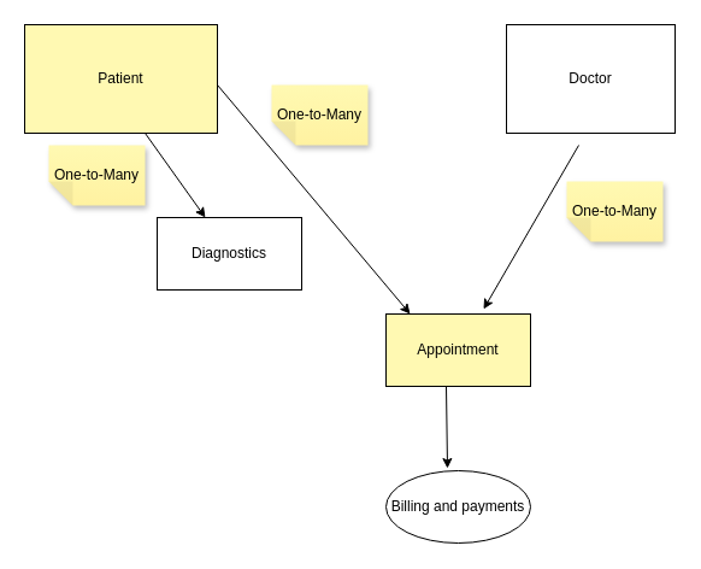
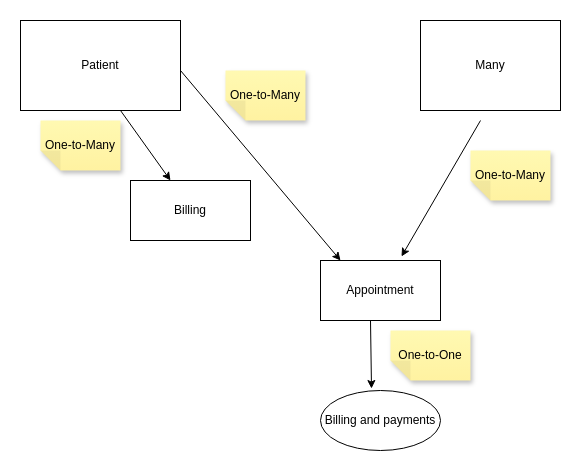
  <mxCell id="0" />
  <mxCell id="1" parent="0" />
- <mxCell id="2" value="Patient" style="rounded=0;whiteSpace=wrap;html=1;movable=1;resizable=1;rotatable=1;deletable=1;editable=1;locked=0;connectable=1;fillColor=#fff9b2;" parent="1" vertex="1"><mxGeometry x="20" y="20" width="160" height="90" as="geometry" /></mxCell>
- <mxCell id="3" value="Doctor" style="rounded=0;whiteSpace=wrap;html=1;" parent="1" vertex="1"><mxGeometry x="420" y="20" width="140" height="90" as="geometry" /></mxCell>
- <mxCell id="4" value="Appointment" style="rounded=0;whiteSpace=wrap;html=1;fillColor=#fff9b2;" parent="1" vertex="1"><mxGeometry x="320" y="260" width="120" height="60" as="geometry" /></mxCell>
- <mxCell id="5" value="Diagnostics" style="rounded=0;whiteSpace=wrap;html=1;" parent="1" vertex="1"><mxGeometry x="130" y="180" width="120" height="60" as="geometry" /></mxCell>
+ <mxCell id="2" value="Patient" style="rounded=0;whiteSpace=wrap;html=1;movable=1;resizable=1;rotatable=1;deletable=1;editable=1;locked=0;connectable=1;" parent="1" vertex="1"><mxGeometry x="20" y="20" width="160" height="90" as="geometry" /></mxCell>
+ <mxCell id="3" value="Many" style="rounded=0;whiteSpace=wrap;html=1;" parent="1" vertex="1"><mxGeometry x="420" y="20" width="140" height="90" as="geometry" /></mxCell>
+ <mxCell id="4" value="Appointment" style="rounded=0;whiteSpace=wrap;html=1;" parent="1" vertex="1"><mxGeometry x="320" y="260" width="120" height="60" as="geometry" /></mxCell>
+ <mxCell id="5" value="Billing" style="rounded=0;whiteSpace=wrap;html=1;" parent="1" vertex="1"><mxGeometry x="130" y="180" width="120" height="60" as="geometry" /></mxCell>
  <mxCell id="6" value="Billing and payments" style="ellipse;whiteSpace=wrap;html=1;" parent="1" vertex="1"><mxGeometry x="320" y="390" width="120" height="60" as="geometry" /></mxCell>
  <mxCell id="7" value="" style="endArrow=classic;html=1;rounded=0;" parent="1" edge="1"><mxGeometry width="50" height="50" relative="1" as="geometry"><mxPoint x="120" y="110" as="sourcePoint" /><mxPoint x="170" y="180" as="targetPoint" /><Array as="points"><mxPoint x="120" y="110" /></Array></mxGeometry></mxCell>
  <mxCell id="8" value="" style="endArrow=classic;html=1;rounded=0;entryX=0.675;entryY=-0.067;entryDx=0;entryDy=0;entryPerimeter=0;" parent="1" target="4" edge="1"><mxGeometry width="50" height="50" relative="1" as="geometry"><mxPoint x="480" y="120" as="sourcePoint" /><mxPoint x="440" y="200" as="targetPoint" /><Array as="points"><mxPoint x="480" y="120" /></Array></mxGeometry></mxCell>
  <mxCell id="9" value="" style="endArrow=classic;html=1;rounded=0;entryX=0.167;entryY=0;entryDx=0;entryDy=0;entryPerimeter=0;" parent="1" target="4" edge="1"><mxGeometry width="50" height="50" relative="1" as="geometry"><mxPoint x="180" y="70" as="sourcePoint" /><mxPoint x="230" y="140" as="targetPoint" /><Array as="points"><mxPoint x="180" y="70" /></Array></mxGeometry></mxCell>
  <mxCell id="10" value="" style="endArrow=classic;html=1;rounded=0;entryX=0.425;entryY=-0.033;entryDx=0;entryDy=0;entryPerimeter=0;" parent="1" target="6" edge="1"><mxGeometry width="50" height="50" relative="1" as="geometry"><mxPoint x="370" y="320" as="sourcePoint" /><mxPoint x="420" y="390" as="targetPoint" /><Array as="points"><mxPoint x="370" y="320" /></Array></mxGeometry></mxCell>
  <mxCell id="11" value="One-to-Many" style="shape=note;whiteSpace=wrap;html=1;backgroundOutline=1;fontColor=#000000;darkOpacity=0.05;fillColor=#FFF9B2;strokeColor=none;fillStyle=solid;direction=west;gradientDirection=north;gradientColor=#FFF2A1;shadow=1;size=20;pointerEvents=1;" parent="1" vertex="1"><mxGeometry x="40" y="120" width="80" height="50" as="geometry" /></mxCell>
  <mxCell id="12" value="One-to-Many" style="shape=note;whiteSpace=wrap;html=1;backgroundOutline=1;fontColor=#000000;darkOpacity=0.05;fillColor=#FFF9B2;strokeColor=none;fillStyle=solid;direction=west;gradientDirection=north;gradientColor=#FFF2A1;shadow=1;size=20;pointerEvents=1;" parent="1" vertex="1"><mxGeometry x="225" y="70" width="80" height="50" as="geometry" /></mxCell>
  <mxCell id="13" value="One-to-Many" style="shape=note;whiteSpace=wrap;html=1;backgroundOutline=1;fontColor=#000000;darkOpacity=0.05;fillColor=#FFF9B2;strokeColor=none;fillStyle=solid;direction=west;gradientDirection=north;gradientColor=#FFF2A1;shadow=1;size=20;pointerEvents=1;" parent="1" vertex="1"><mxGeometry x="470" y="150" width="80" height="50" as="geometry" /></mxCell>
+ <mxCell id="14" value="One-to-One" style="shape=note;whiteSpace=wrap;html=1;backgroundOutline=1;fontColor=#000000;darkOpacity=0.05;fillColor=#FFF9B2;strokeColor=none;fillStyle=solid;direction=west;gradientDirection=north;gradientColor=#FFF2A1;shadow=1;size=20;pointerEvents=1;" parent="1" vertex="1"><mxGeometry x="390" y="330" width="80" height="50" as="geometry" /></mxCell>
